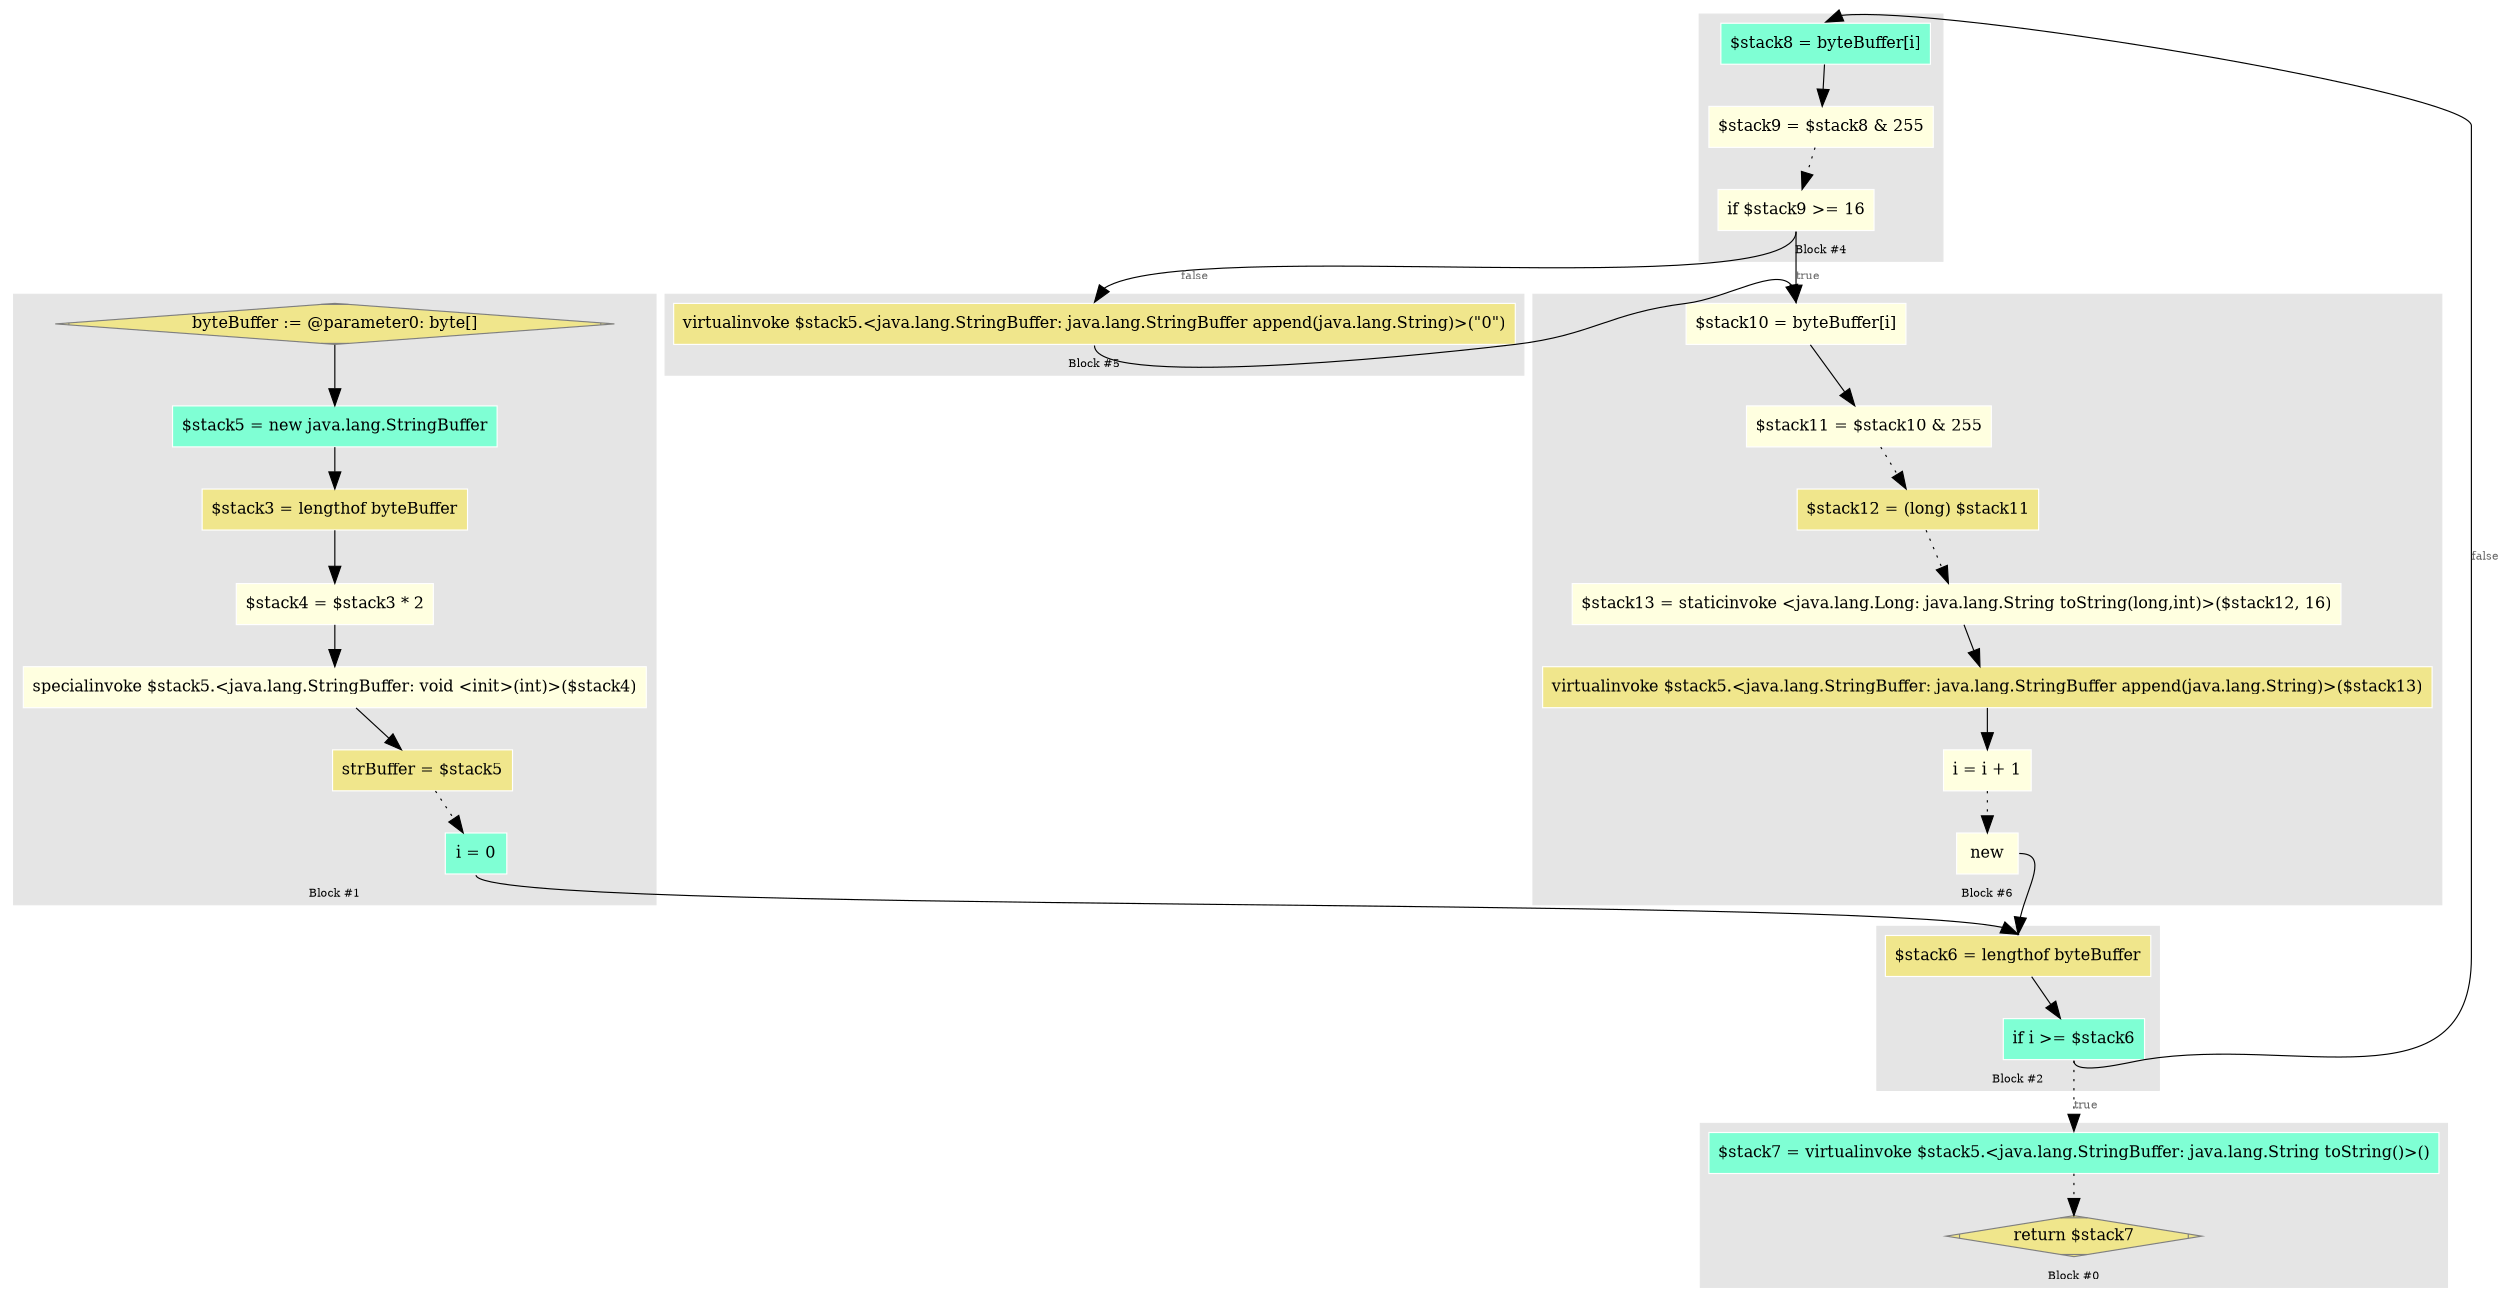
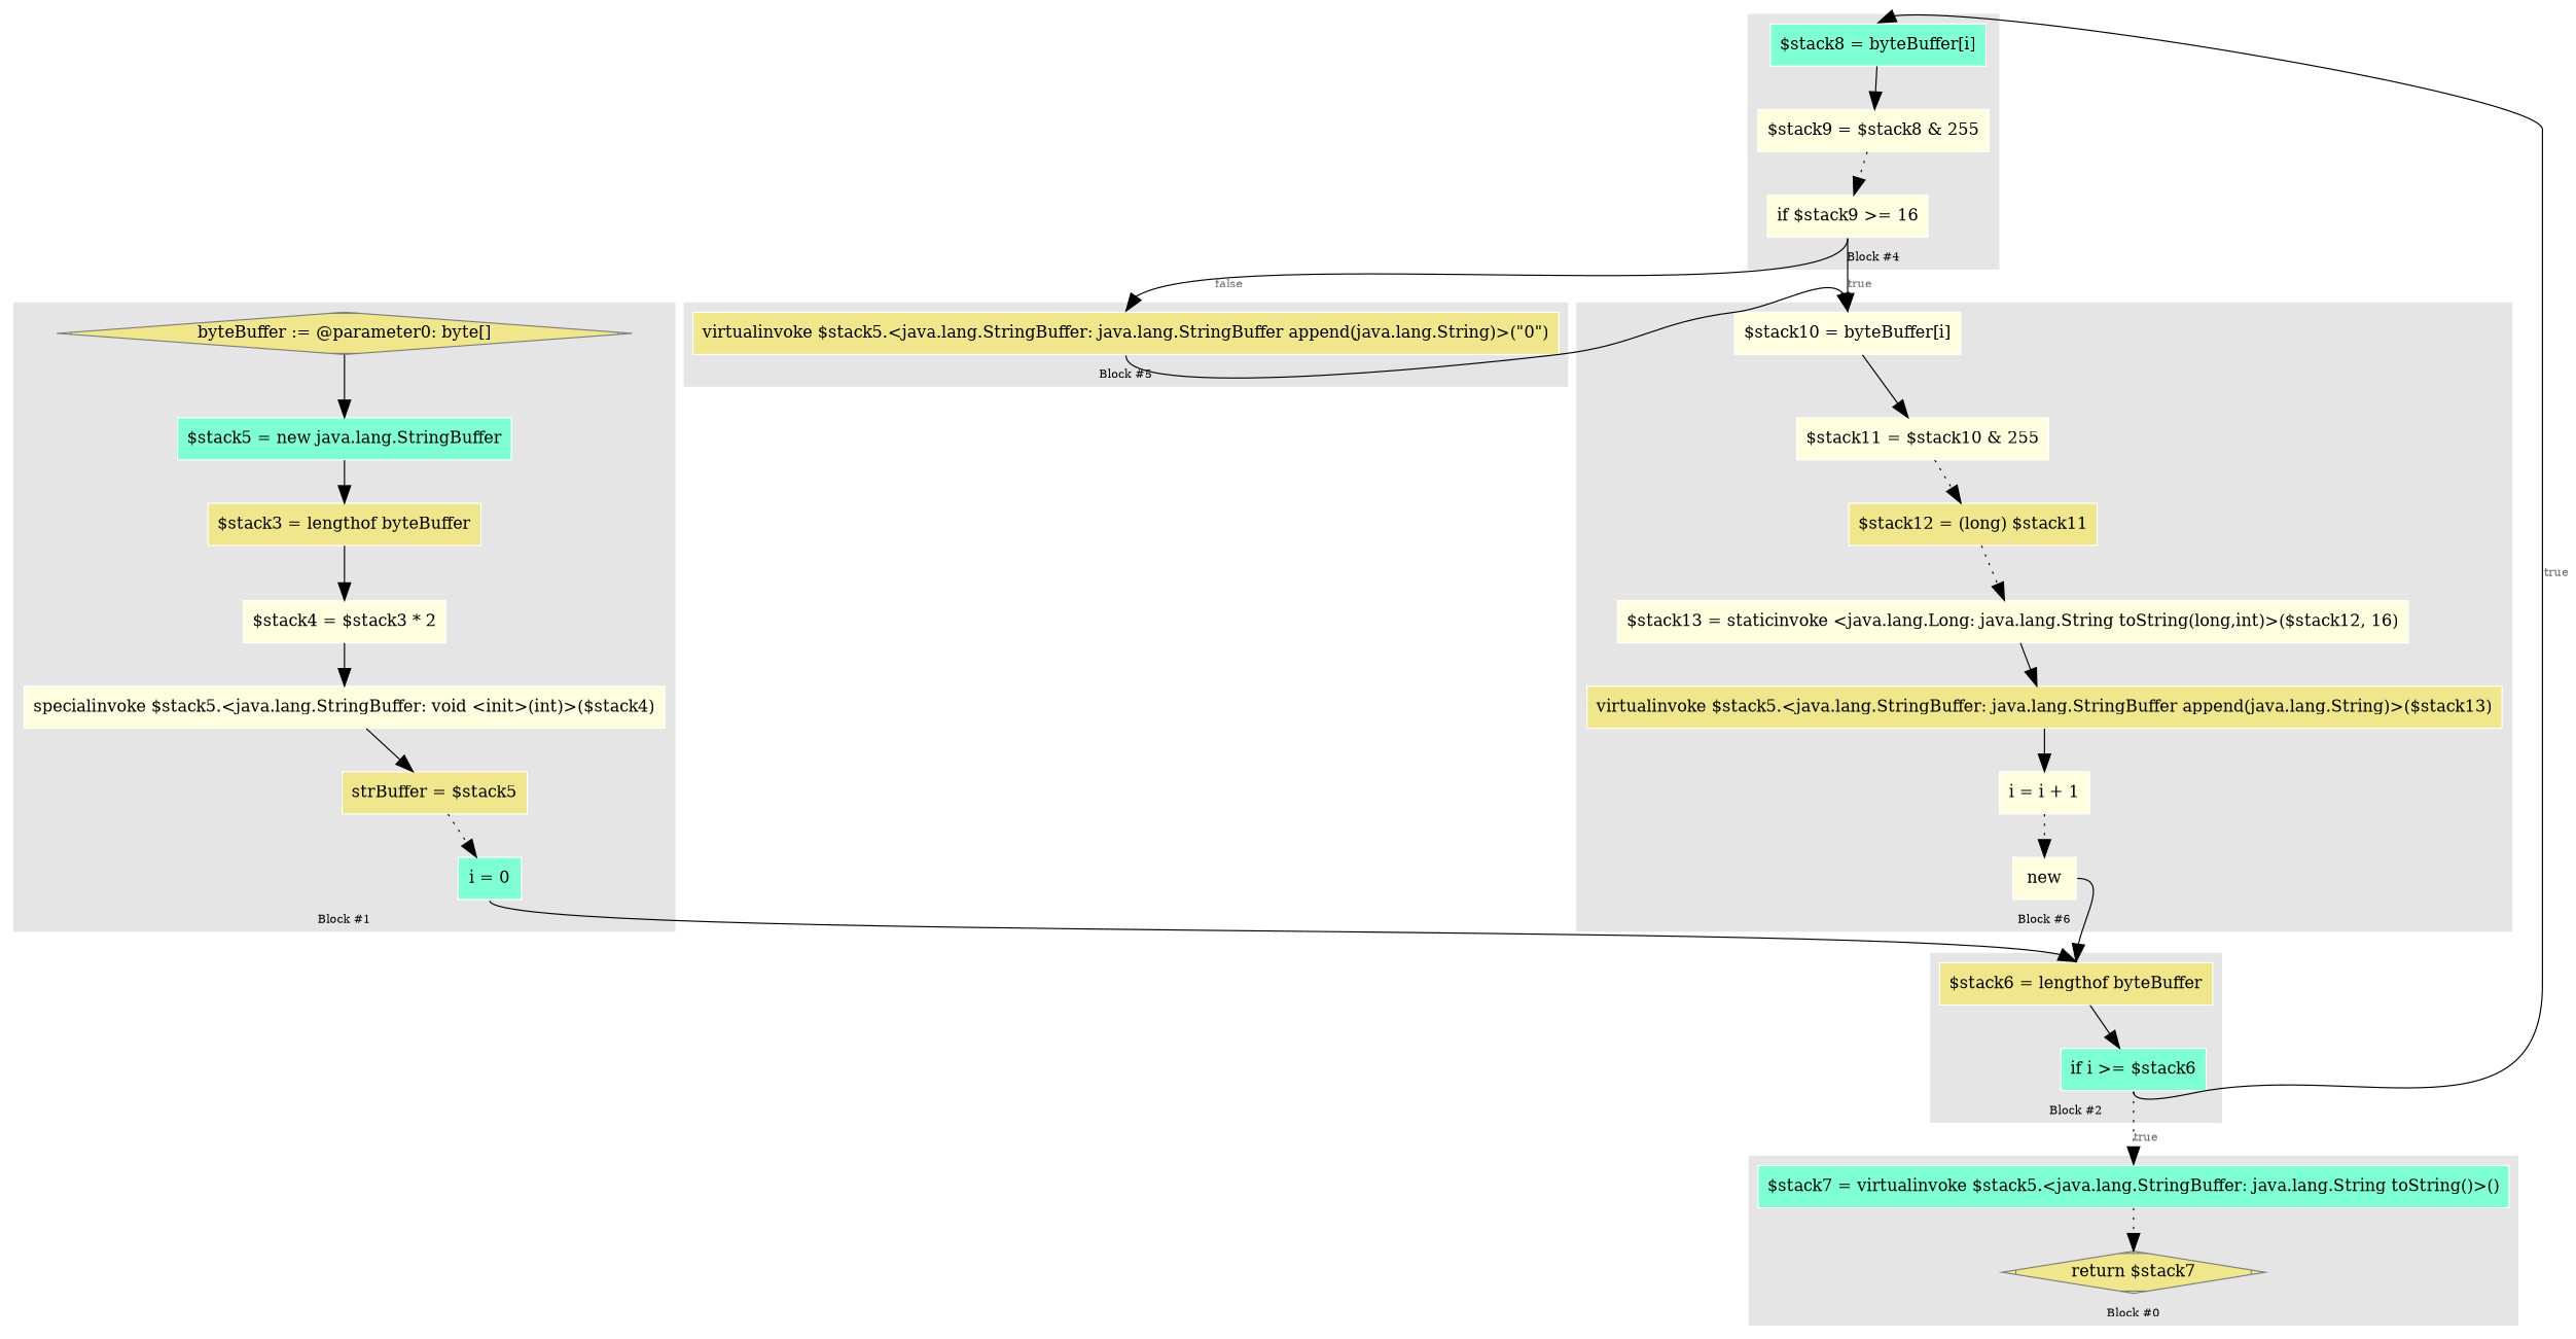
  digraph {
    color=gray90
    compound=true
    fontsize=10
    labelloc=b
    style=filled
    node [color=white fillcolor=lightyellow shape=box style=filled]
    edge [arrowsize=1.5 fontcolor=grey40 fontsize=10 style=solid]
    n1 [color=grey50 fillcolor=khaki label="byteBuffer := @parameter0: byte[]" shape=Mdiamond]
    n2 [fillcolor=aquamarine label="$stack5 = new java.lang.StringBuffer"]
    n3 [fillcolor=khaki label="$stack3 = lengthof byteBuffer"]
    n4 [label="$stack4 = $stack3 * 2"]
    n5 [label="specialinvoke $stack5.&lt;java.lang.StringBuffer: void &lt;init&gt;(int)&gt;($stack4)"]
    n6 [fillcolor=khaki label="strBuffer = $stack5"]
    n7 [fillcolor=aquamarine label="i = 0"]
    n8 [fillcolor=khaki label="$stack6 = lengthof byteBuffer"]
    n9 [fillcolor=aquamarine label="if i &gt;= $stack6"]
    n10 [fillcolor=aquamarine label="$stack7 = virtualinvoke $stack5.&lt;java.lang.StringBuffer: java.lang.String toString()&gt;()"]
    n11 [color=grey50 fillcolor=khaki label="return $stack7" shape=Mdiamond]
    n12 [fillcolor=aquamarine label="$stack8 = byteBuffer[i]"]
    n13 [label="$stack9 = $stack8 &amp; 255"]
    n14 [label="if $stack9 &gt;= 16"]
    n15 [fillcolor=khaki label="virtualinvoke $stack5.&lt;java.lang.StringBuffer: java.lang.StringBuffer append(java.lang.String)&gt;(&quot;0&quot;)"]
    n16 [label="$stack10 = byteBuffer[i]"]
    n17 [label="$stack11 = $stack10 &amp; 255"]
    n18 [fillcolor=khaki label="$stack12 = (long) $stack11"]
    n19 [label="$stack13 = staticinvoke &lt;java.lang.Long: java.lang.String toString(long,int)&gt;($stack12, 16)"]
    n20 [fillcolor=khaki label="virtualinvoke $stack5.&lt;java.lang.StringBuffer: java.lang.StringBuffer append(java.lang.String)&gt;($stack13)"]
    n21 [label="i = i + 1"]
    n22 [label=new]
    subgraph cluster_1 {
      label="Block #1"
      n1
      n2
      n3
      n4
      n5
      n6
      n7
    }
    subgraph cluster_2 {
      label="Block #2"
      n8
      n9
    }
    subgraph cluster_3 {
      label="Block #0"
      n10
      n11
    }
    subgraph cluster_4 {
      label="Block #4"
      n12
      n13
      n14
    }
    subgraph cluster_5 {
      label="Block #5"
      n15
    }
    subgraph cluster_6 {
      label="Block #6"
      n16
      n17
      n18
      n19
      n20
      n21
      n22
    }
    n1 -> n2
    n2 -> n3
    n3 -> n4
    n4 -> n5
    n5 -> n6
    n6 -> n7 [style=dotted]
    n7 -> n8 [headport=n tailport=s]
    n8 -> n9
    n9 -> n10 [headport=n label=true style=dotted tailport=s]
-   n9 -> n12 [headport=n label=false tailport=s]
+   n9 -> n12 [headport=n label=true tailport=s]
    n10 -> n11 [style=dotted]
    n12 -> n13
    n13 -> n14 [style=dotted]
    n14 -> n15 [headport=n label=false tailport=s]
    n14 -> n16 [headport=n label=true tailport=s]
    n15 -> n16 [headport=n tailport=s]
    n16 -> n17
    n17 -> n18 [style=dotted]
    n18 -> n19 [style=dotted]
    n19 -> n20
    n20 -> n21
    n21 -> n22 [style=dotted]
    n22 -> n8 [headport=n tailport=e]
  }
